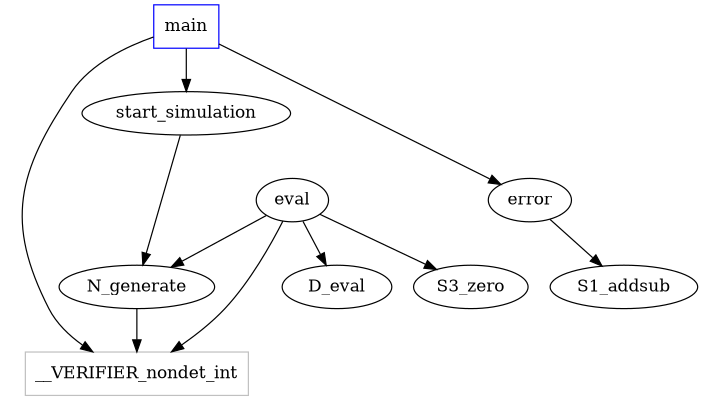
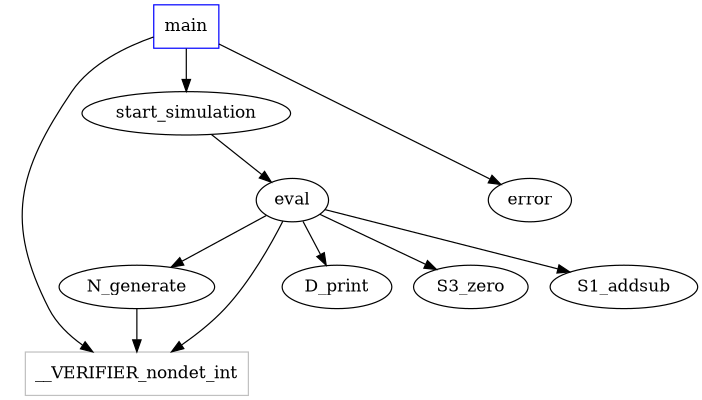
  digraph {
    rankdir=TB
    main [color=blue shape=box]
    n2 [color=grey label=__VERIFIER_nondet_int shape=box]
    n3 [label=start_simulation]
    n4 [label=error]
    n5 [label=eval]
    n6 [label=N_generate]
-   n7 [label=D_eval]
+   n7 [label=D_print]
    n8 [label=S3_zero]
    n9 [label=S1_addsub]
    main -> n2
    main -> n3
    main -> n4
-   n3 -> n6
+   n3 -> n5
    n5 -> n2
    n5 -> n6
    n5 -> n7
    n5 -> n8
-   n4 -> n9
+   n5 -> n9
    n6 -> n2
  }
